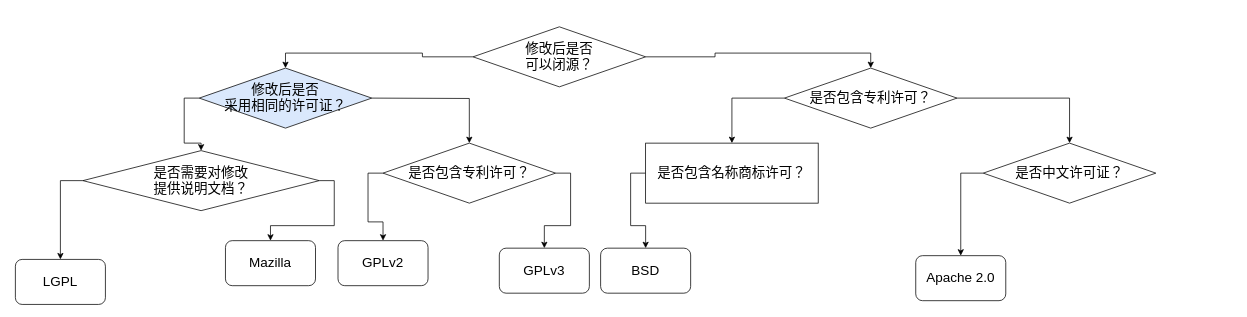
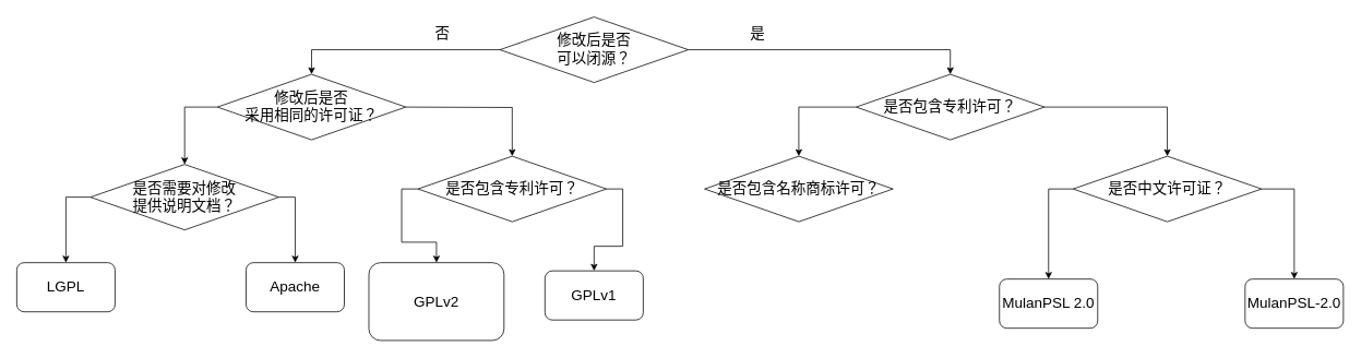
  <mxCell id="0" />
  <mxCell id="1" parent="0" />
  <mxCell id="2" value="" style="edgeStyle=orthogonalEdgeStyle;rounded=0;orthogonalLoop=1;jettySize=auto;html=1;exitX=0;exitY=0.5;exitDx=0;exitDy=0;entryX=0.5;entryY=0;entryDx=0;entryDy=0;" parent="1" source="4" target="6" edge="1"><mxGeometry relative="1" as="geometry"><mxPoint x="450" y="120" as="targetPoint" /></mxGeometry></mxCell>
  <mxCell id="3" value="" style="edgeStyle=orthogonalEdgeStyle;rounded=0;orthogonalLoop=1;jettySize=auto;html=1;entryX=0.5;entryY=0;entryDx=0;entryDy=0;" parent="1" source="4" target="14" edge="1"><mxGeometry relative="1" as="geometry"><mxPoint x="990" y="120" as="targetPoint" /></mxGeometry></mxCell>
- <mxCell id="4" value="&lt;font style=&quot;font-size: 18px&quot;&gt;修改后是否&lt;br&gt;可以闭源？&lt;/font&gt;" style="rhombus;whiteSpace=wrap;html=1;" parent="1" vertex="1"><mxGeometry x="630" y="35" width="230" height="80" as="geometry" /></mxCell>
+ <mxCell id="4" value="&lt;font style=&quot;font-size: 18px&quot;&gt;修改后是否&lt;br&gt;可以闭源？&lt;/font&gt;" style="rhombus;whiteSpace=wrap;html=1;" parent="1" vertex="1"><mxGeometry x="610" y="20" width="230" height="80" as="geometry" /></mxCell>
  <mxCell id="5" value="" style="edgeStyle=orthogonalEdgeStyle;rounded=0;orthogonalLoop=1;jettySize=auto;html=1;exitX=0;exitY=0.5;exitDx=0;exitDy=0;entryX=0.5;entryY=0;entryDx=0;entryDy=0;" parent="1" source="6" target="8" edge="1"><mxGeometry relative="1" as="geometry"><mxPoint x="220" y="200" as="targetPoint" /></mxGeometry></mxCell>
- <mxCell id="6" value="&lt;font style=&quot;font-size: 18px&quot;&gt;修改后是否&lt;br&gt;采用相同的许可证？&lt;/font&gt;" style="rhombus;whiteSpace=wrap;html=1;fillColor=#dae8fc;" parent="1" vertex="1"><mxGeometry x="265" y="90" width="230" height="80" as="geometry" /></mxCell>
+ <mxCell id="6" value="&lt;font style=&quot;font-size: 18px&quot;&gt;修改后是否&lt;br&gt;采用相同的许可证？&lt;/font&gt;" style="rhombus;whiteSpace=wrap;html=1;" parent="1" vertex="1"><mxGeometry x="265" y="90" width="230" height="80" as="geometry" /></mxCell>
  <mxCell id="7" style="edgeStyle=orthogonalEdgeStyle;rounded=0;orthogonalLoop=1;jettySize=auto;html=1;exitX=1;exitY=0.5;exitDx=0;exitDy=0;entryX=0.5;entryY=0;entryDx=0;entryDy=0;" parent="1" source="8" target="22" edge="1"><mxGeometry relative="1" as="geometry" /></mxCell>
- <mxCell id="8" value="&lt;span style=&quot;font-size: 18px&quot;&gt;是否需要对修改&lt;br&gt;提供说明文档？&lt;/span&gt;" style="rhombus;whiteSpace=wrap;html=1;" parent="1" vertex="1"><mxGeometry x="110" y="200" width="315" height="80" as="geometry" /></mxCell>
+ <mxCell id="8" value="&lt;span style=&quot;font-size: 18px&quot;&gt;是否需要对修改&lt;br&gt;提供说明文档？&lt;/span&gt;" style="rhombus;whiteSpace=wrap;html=1;" parent="1" vertex="1"><mxGeometry x="110" y="200" width="230" height="80" as="geometry" /></mxCell>
  <mxCell id="9" style="edgeStyle=orthogonalEdgeStyle;rounded=0;orthogonalLoop=1;jettySize=auto;html=1;exitX=0;exitY=0.5;exitDx=0;exitDy=0;entryX=0.5;entryY=0;entryDx=0;entryDy=0;" parent="1" source="11" target="24" edge="1"><mxGeometry relative="1" as="geometry" /></mxCell>
  <mxCell id="10" style="edgeStyle=orthogonalEdgeStyle;rounded=0;orthogonalLoop=1;jettySize=auto;html=1;exitX=1;exitY=0.5;exitDx=0;exitDy=0;entryX=0.5;entryY=0;entryDx=0;entryDy=0;" parent="1" source="11" target="25" edge="1"><mxGeometry relative="1" as="geometry" /></mxCell>
  <mxCell id="11" value="&lt;span style=&quot;font-size: 18px&quot;&gt;是否包含专利许可？&lt;/span&gt;" style="rhombus;whiteSpace=wrap;html=1;" parent="1" vertex="1"><mxGeometry x="510" y="190" width="230" height="80" as="geometry" /></mxCell>
  <mxCell id="12" value="" style="edgeStyle=orthogonalEdgeStyle;rounded=0;orthogonalLoop=1;jettySize=auto;html=1;exitX=0;exitY=0.5;exitDx=0;exitDy=0;entryX=0.5;entryY=0;entryDx=0;entryDy=0;" parent="1" source="14" target="16" edge="1"><mxGeometry relative="1" as="geometry"><mxPoint x="1000" y="200" as="targetPoint" /></mxGeometry></mxCell>
  <mxCell id="13" value="" style="edgeStyle=orthogonalEdgeStyle;rounded=0;orthogonalLoop=1;jettySize=auto;html=1;entryX=0.5;entryY=0;entryDx=0;entryDy=0;" parent="1" source="14" target="19" edge="1"><mxGeometry relative="1" as="geometry"><mxPoint x="1405" y="190" as="targetPoint" /></mxGeometry></mxCell>
  <mxCell id="14" value="&lt;font style=&quot;font-size: 18px&quot;&gt;是否包含专利许可？&lt;/font&gt;" style="rhombus;whiteSpace=wrap;html=1;" parent="1" vertex="1"><mxGeometry x="1045" y="90" width="230" height="80" as="geometry" /></mxCell>
- <mxCell id="15" style="edgeStyle=orthogonalEdgeStyle;rounded=0;orthogonalLoop=1;jettySize=auto;html=1;exitX=0;exitY=0.5;exitDx=0;exitDy=0;entryX=0.5;entryY=0;entryDx=0;entryDy=0;" parent="1" source="16" target="27" edge="1"><mxGeometry relative="1" as="geometry" /></mxCell>
- <mxCell id="16" value="&lt;span style=&quot;font-size: 18px&quot;&gt;是否包含名称商标许可？&lt;/span&gt;" style="whiteSpace=wrap;html=1;rounded=0;" parent="1" vertex="1"><mxGeometry x="860" y="190" width="230" height="80" as="geometry" /></mxCell>
+ <mxCell id="16" value="&lt;span style=&quot;font-size: 18px&quot;&gt;是否包含名称商标许可？&lt;/span&gt;" style="rhombus;whiteSpace=wrap;html=1;" parent="1" vertex="1"><mxGeometry x="860" y="190" width="230" height="80" as="geometry" /></mxCell>
  <mxCell id="17" style="edgeStyle=orthogonalEdgeStyle;rounded=0;orthogonalLoop=1;jettySize=auto;html=1;exitX=0;exitY=0.5;exitDx=0;exitDy=0;entryX=0.5;entryY=0;entryDx=0;entryDy=0;" parent="1" source="19" target="29" edge="1"><mxGeometry relative="1" as="geometry" /></mxCell>
+ <mxCell id="18" style="edgeStyle=orthogonalEdgeStyle;rounded=0;orthogonalLoop=1;jettySize=auto;html=1;exitX=1;exitY=0.5;exitDx=0;exitDy=0;entryX=0.5;entryY=0;entryDx=0;entryDy=0;" parent="1" source="19" target="28" edge="1"><mxGeometry relative="1" as="geometry" /></mxCell>
  <mxCell id="19" value="&lt;span style=&quot;font-size: 18px&quot;&gt;是否中文许可证？&lt;/span&gt;" style="rhombus;whiteSpace=wrap;html=1;" parent="1" vertex="1"><mxGeometry x="1310" y="190" width="230" height="80" as="geometry" /></mxCell>
- <mxCell id="20" value="&lt;font style=&quot;font-size: 18px&quot;&gt;LGPL&lt;/font&gt;" style="rounded=1;whiteSpace=wrap;html=1;" parent="1" vertex="1"><mxGeometry x="20" y="345" width="120" height="60" as="geometry" /></mxCell>
+ <mxCell id="20" value="&lt;font style=&quot;font-size: 18px&quot;&gt;LGPL&lt;/font&gt;" style="rounded=1;whiteSpace=wrap;html=1;" parent="1" vertex="1"><mxGeometry x="20" y="320" width="120" height="60" as="geometry" /></mxCell>
  <mxCell id="21" value="" style="rounded=0;orthogonalLoop=1;jettySize=auto;html=1;entryX=0.5;entryY=0;entryDx=0;entryDy=0;edgeStyle=orthogonalEdgeStyle;" parent="1" target="11" edge="1"><mxGeometry relative="1" as="geometry"><mxPoint x="645" y="190" as="targetPoint" /><mxPoint x="495" y="130" as="sourcePoint" /></mxGeometry></mxCell>
- <mxCell id="22" value="&lt;font style=&quot;font-size: 18px&quot;&gt;Mazilla&lt;/font&gt;" style="rounded=1;whiteSpace=wrap;html=1;" parent="1" vertex="1"><mxGeometry x="300" y="320" width="120" height="60" as="geometry" /></mxCell>
+ <mxCell id="22" value="&lt;font style=&quot;font-size: 18px&quot;&gt;Apache&lt;/font&gt;" style="rounded=1;whiteSpace=wrap;html=1;" parent="1" vertex="1"><mxGeometry x="300" y="320" width="120" height="60" as="geometry" /></mxCell>
  <mxCell id="23" value="" style="edgeStyle=orthogonalEdgeStyle;rounded=0;orthogonalLoop=1;jettySize=auto;html=1;exitX=0;exitY=0.5;exitDx=0;exitDy=0;entryX=0.5;entryY=0;entryDx=0;entryDy=0;" parent="1" source="8" target="20" edge="1"><mxGeometry relative="1" as="geometry"><mxPoint x="235" y="210" as="targetPoint" /><mxPoint x="275" y="140" as="sourcePoint" /></mxGeometry></mxCell>
- <mxCell id="24" value="&lt;font style=&quot;font-size: 18px&quot;&gt;GPLv2&lt;/font&gt;" style="rounded=1;whiteSpace=wrap;html=1;" parent="1" vertex="1"><mxGeometry x="450" y="320" width="120" height="60" as="geometry" /></mxCell>
- <mxCell id="25" value="&lt;font style=&quot;font-size: 18px&quot;&gt;GPLv3&lt;/font&gt;" style="rounded=1;whiteSpace=wrap;html=1;" parent="1" vertex="1"><mxGeometry x="665" y="330" width="120" height="60" as="geometry" /></mxCell>
+ <mxCell id="24" value="&lt;font style=&quot;font-size: 18px&quot;&gt;GPLv2&lt;/font&gt;" style="rounded=1;whiteSpace=wrap;html=1;" parent="1" vertex="1"><mxGeometry x="450" y="320" width="165" height="95" as="geometry" /></mxCell>
+ <mxCell id="25" value="&lt;font style=&quot;font-size: 18px&quot;&gt;GPLv1&lt;/font&gt;" style="rounded=1;whiteSpace=wrap;html=1;" parent="1" vertex="1"><mxGeometry x="665" y="330" width="120" height="60" as="geometry" /></mxCell>
  <mxCell id="26" style="edgeStyle=orthogonalEdgeStyle;rounded=0;orthogonalLoop=1;jettySize=auto;html=1;exitX=0.5;exitY=1;exitDx=0;exitDy=0;" parent="1" source="25" target="25" edge="1"><mxGeometry relative="1" as="geometry" /></mxCell>
- <mxCell id="27" value="&lt;font style=&quot;font-size: 18px&quot;&gt;BSD&lt;/font&gt;" style="rounded=1;whiteSpace=wrap;html=1;" parent="1" vertex="1"><mxGeometry x="800" y="330" width="120" height="60" as="geometry" /></mxCell>
- <mxCell id="29" value="&lt;font style=&quot;font-size: 18px&quot;&gt;Apache 2.0&lt;/font&gt;" style="rounded=1;whiteSpace=wrap;html=1;" parent="1" vertex="1"><mxGeometry x="1220" y="340" width="120" height="60" as="geometry" /></mxCell>
+ <mxCell id="28" value="&lt;font style=&quot;font-size: 18px&quot;&gt;MulanPSL-2.0&lt;/font&gt;" style="rounded=1;whiteSpace=wrap;html=1;" parent="1" vertex="1"><mxGeometry x="1520" y="340" width="120" height="60" as="geometry" /></mxCell>
+ <mxCell id="29" value="&lt;font style=&quot;font-size: 18px&quot;&gt;MulanPSL 2.0&lt;/font&gt;" style="rounded=1;whiteSpace=wrap;html=1;" parent="1" vertex="1"><mxGeometry x="1220" y="340" width="120" height="60" as="geometry" /></mxCell>
+ <mxCell id="30" value="&lt;font style=&quot;font-size: 18px&quot;&gt;否&lt;/font&gt;" style="text;html=1;strokeColor=none;fillColor=none;align=center;verticalAlign=middle;whiteSpace=wrap;rounded=0;" parent="1" vertex="1"><mxGeometry x="520" y="30" width="40" height="20" as="geometry" /></mxCell>
+ <mxCell id="31" value="&lt;font style=&quot;font-size: 18px&quot;&gt;是&lt;/font&gt;" style="text;html=1;strokeColor=none;fillColor=none;align=center;verticalAlign=middle;whiteSpace=wrap;rounded=0;" parent="1" vertex="1"><mxGeometry x="905" y="30" width="40" height="20" as="geometry" /></mxCell>
